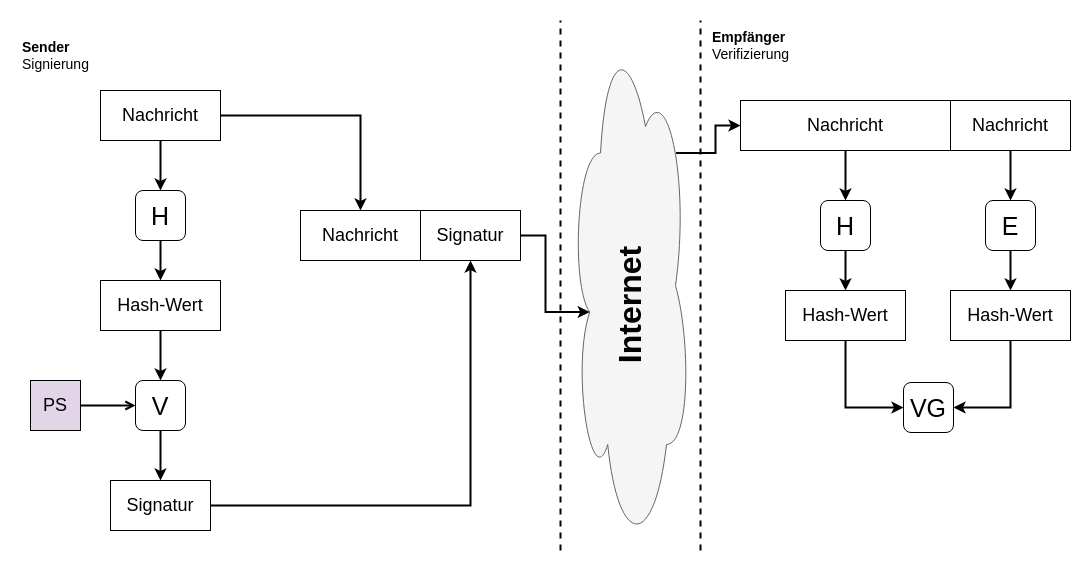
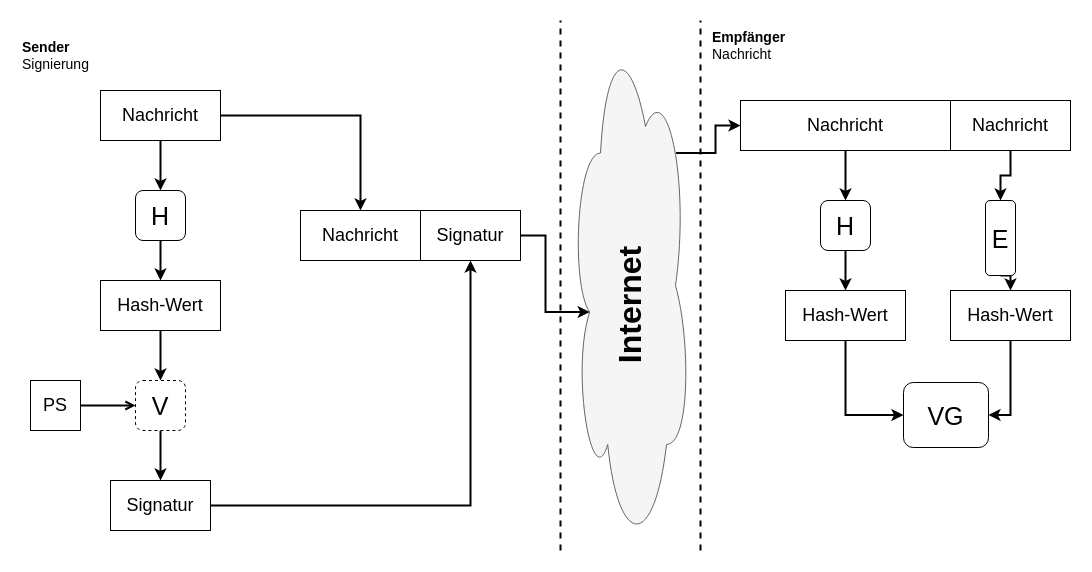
  <mxCell id="0" />
  <mxCell id="1" parent="0" />
  <mxCell id="2" style="edgeStyle=orthogonalEdgeStyle;rounded=0;orthogonalLoop=1;jettySize=auto;html=1;exitX=1;exitY=0.5;exitDx=0;exitDy=0;strokeWidth=2;" edge="1" parent="1" source="4" target="5"><mxGeometry relative="1" as="geometry" /></mxCell>
  <mxCell id="3" style="edgeStyle=orthogonalEdgeStyle;rounded=0;orthogonalLoop=1;jettySize=auto;html=1;strokeWidth=2;" edge="1" parent="1" source="4" target="8"><mxGeometry relative="1" as="geometry" /></mxCell>
  <mxCell id="4" value="&lt;font style=&quot;font-size: 18px;&quot;&gt;Nachricht&lt;/font&gt;" style="rounded=0;whiteSpace=wrap;html=1;" vertex="1" parent="1"><mxGeometry x="100" y="90" width="120" height="50" as="geometry" /></mxCell>
  <mxCell id="5" value="&lt;font style=&quot;font-size: 18px;&quot;&gt;Nachricht&lt;/font&gt;" style="rounded=0;whiteSpace=wrap;html=1;" vertex="1" parent="1"><mxGeometry x="300" y="210" width="120" height="50" as="geometry" /></mxCell>
  <mxCell id="6" value="&lt;font style=&quot;font-size: 18px;&quot;&gt;Signatur&lt;/font&gt;" style="rounded=0;whiteSpace=wrap;html=1;" vertex="1" parent="1"><mxGeometry x="420" y="210" width="100" height="50" as="geometry" /></mxCell>
  <mxCell id="7" style="edgeStyle=orthogonalEdgeStyle;rounded=0;orthogonalLoop=1;jettySize=auto;html=1;exitX=0.5;exitY=1;exitDx=0;exitDy=0;entryX=0.5;entryY=0;entryDx=0;entryDy=0;strokeWidth=2;" edge="1" parent="1" source="8" target="10"><mxGeometry relative="1" as="geometry" /></mxCell>
  <mxCell id="8" value="&lt;font style=&quot;font-size: 25px;&quot;&gt;H&lt;/font&gt;" style="rounded=1;whiteSpace=wrap;html=1;" vertex="1" parent="1"><mxGeometry x="135" y="190" width="50" height="50" as="geometry" /></mxCell>
  <mxCell id="9" style="edgeStyle=orthogonalEdgeStyle;rounded=0;orthogonalLoop=1;jettySize=auto;html=1;entryX=0.5;entryY=0;entryDx=0;entryDy=0;strokeWidth=2;" edge="1" parent="1" source="10" target="12"><mxGeometry relative="1" as="geometry" /></mxCell>
  <mxCell id="10" value="&lt;font style=&quot;font-size: 18px;&quot;&gt;Hash-Wert&lt;/font&gt;" style="rounded=0;whiteSpace=wrap;html=1;" vertex="1" parent="1"><mxGeometry x="100" y="280" width="120" height="50" as="geometry" /></mxCell>
  <mxCell id="11" style="edgeStyle=orthogonalEdgeStyle;rounded=0;orthogonalLoop=1;jettySize=auto;html=1;strokeWidth=2;" edge="1" parent="1" source="12" target="16"><mxGeometry relative="1" as="geometry" /></mxCell>
- <mxCell id="12" value="&lt;font style=&quot;font-size: 25px;&quot;&gt;V&lt;/font&gt;" style="rounded=1;whiteSpace=wrap;html=1;" vertex="1" parent="1"><mxGeometry x="135" y="380" width="50" height="50" as="geometry" /></mxCell>
+ <mxCell id="12" value="&lt;font style=&quot;font-size: 25px;&quot;&gt;V&lt;/font&gt;" style="rounded=1;whiteSpace=wrap;html=1;dashed=1;" vertex="1" parent="1"><mxGeometry x="135" y="380" width="50" height="50" as="geometry" /></mxCell>
  <mxCell id="13" style="edgeStyle=orthogonalEdgeStyle;rounded=0;orthogonalLoop=1;jettySize=auto;html=1;entryX=0;entryY=0.5;entryDx=0;entryDy=0;strokeWidth=2;endArrow=open;endFill=0;" edge="1" parent="1" source="14" target="12"><mxGeometry relative="1" as="geometry" /></mxCell>
- <mxCell id="14" value="&lt;font style=&quot;font-size: 18px;&quot;&gt;PS&lt;/font&gt;" style="rounded=0;whiteSpace=wrap;html=1;fillColor=#e1d5e7;" vertex="1" parent="1"><mxGeometry x="30" y="380" width="50" height="50" as="geometry" /></mxCell>
+ <mxCell id="14" value="&lt;font style=&quot;font-size: 18px;&quot;&gt;PS&lt;/font&gt;" style="rounded=0;whiteSpace=wrap;html=1;" vertex="1" parent="1"><mxGeometry x="30" y="380" width="50" height="50" as="geometry" /></mxCell>
  <mxCell id="15" style="edgeStyle=orthogonalEdgeStyle;rounded=0;orthogonalLoop=1;jettySize=auto;html=1;strokeWidth=2;" edge="1" parent="1" source="16" target="6"><mxGeometry relative="1" as="geometry" /></mxCell>
  <mxCell id="16" value="&lt;font style=&quot;font-size: 18px;&quot;&gt;Signatur&lt;/font&gt;" style="rounded=0;whiteSpace=wrap;html=1;" vertex="1" parent="1"><mxGeometry x="110" y="480" width="100" height="50" as="geometry" /></mxCell>
  <mxCell id="17" value="&lt;font style=&quot;font-size: 14px;&quot;&gt;&lt;b style=&quot;&quot;&gt;Sender&lt;/b&gt;&lt;br&gt;&lt;/font&gt;&lt;div style=&quot;font-size: 14px;&quot;&gt;&lt;span style=&quot;background-color: initial;&quot;&gt;&lt;font style=&quot;font-size: 14px;&quot;&gt;Signierung&lt;/font&gt;&lt;/span&gt;&lt;/div&gt;" style="text;html=1;align=left;verticalAlign=middle;resizable=0;points=[];autosize=1;strokeColor=none;fillColor=none;" vertex="1" parent="1"><mxGeometry x="20" y="30" width="90" height="50" as="geometry" /></mxCell>
  <mxCell id="18" value="" style="endArrow=none;dashed=1;html=1;rounded=0;strokeWidth=2;" edge="1" parent="1"><mxGeometry width="50" height="50" relative="1" as="geometry"><mxPoint x="560" y="550" as="sourcePoint" /><mxPoint x="560" as="targetPoint" y="20" /></mxGeometry></mxCell>
  <mxCell id="19" style="edgeStyle=orthogonalEdgeStyle;rounded=0;orthogonalLoop=1;jettySize=auto;html=1;exitX=0.88;exitY=0.25;exitDx=0;exitDy=0;exitPerimeter=0;entryX=0;entryY=0.5;entryDx=0;entryDy=0;strokeWidth=2;" edge="1" parent="1" source="20" target="25"><mxGeometry relative="1" as="geometry" /></mxCell>
  <mxCell id="20" value="" style="ellipse;shape=cloud;whiteSpace=wrap;html=1;fillColor=#f5f5f5;strokeColor=#666666;fontColor=#333333;" vertex="1" parent="1"><mxGeometry x="570" width="120" height="530" as="geometry" y="20" /></mxCell>
  <mxCell id="21" value="" style="endArrow=none;dashed=1;html=1;rounded=0;strokeWidth=2;" edge="1" parent="1"><mxGeometry width="50" height="50" relative="1" as="geometry"><mxPoint x="700" y="550" as="sourcePoint" /><mxPoint x="700" as="targetPoint" y="20" /></mxGeometry></mxCell>
  <mxCell id="22" value="&lt;b&gt;&lt;font style=&quot;font-size: 32px;&quot;&gt;Internet&lt;/font&gt;&lt;/b&gt;" style="text;html=1;align=center;verticalAlign=middle;resizable=0;points=[];autosize=1;strokeColor=none;fillColor=none;rotation=-90;" vertex="1" parent="1"><mxGeometry x="560" y="280" width="140" height="50" as="geometry" /></mxCell>
  <mxCell id="23" style="edgeStyle=orthogonalEdgeStyle;rounded=0;orthogonalLoop=1;jettySize=auto;html=1;entryX=0.16;entryY=0.55;entryDx=0;entryDy=0;entryPerimeter=0;strokeWidth=2;" edge="1" parent="1" source="6" target="20"><mxGeometry relative="1" as="geometry" /></mxCell>
  <mxCell id="24" style="edgeStyle=orthogonalEdgeStyle;rounded=0;orthogonalLoop=1;jettySize=auto;html=1;strokeWidth=2;" edge="1" parent="1" source="25" target="27"><mxGeometry relative="1" as="geometry" /></mxCell>
  <mxCell id="25" value="&lt;font style=&quot;font-size: 18px;&quot;&gt;Nachricht&lt;/font&gt;" style="rounded=0;whiteSpace=wrap;html=1;" vertex="1" parent="1"><mxGeometry x="740" y="100" width="210" height="50" as="geometry" /></mxCell>
  <mxCell id="26" style="edgeStyle=orthogonalEdgeStyle;rounded=0;orthogonalLoop=1;jettySize=auto;html=1;exitX=0.5;exitY=1;exitDx=0;exitDy=0;entryX=0.5;entryY=0;entryDx=0;entryDy=0;strokeWidth=2;" edge="1" parent="1" source="27" target="29"><mxGeometry relative="1" as="geometry" /></mxCell>
  <mxCell id="27" value="&lt;font style=&quot;font-size: 25px;&quot;&gt;H&lt;/font&gt;" style="rounded=1;whiteSpace=wrap;html=1;" vertex="1" parent="1"><mxGeometry x="820" y="200" width="50" height="50" as="geometry" /></mxCell>
  <mxCell id="28" style="edgeStyle=orthogonalEdgeStyle;rounded=0;orthogonalLoop=1;jettySize=auto;html=1;entryX=0;entryY=0.5;entryDx=0;entryDy=0;strokeWidth=2;" edge="1" parent="1" source="29" target="30"><mxGeometry relative="1" as="geometry" /></mxCell>
  <mxCell id="29" value="&lt;font style=&quot;font-size: 18px;&quot;&gt;Hash-Wert&lt;/font&gt;" style="rounded=0;whiteSpace=wrap;html=1;" vertex="1" parent="1"><mxGeometry x="785" y="290" width="120" height="50" as="geometry" /></mxCell>
- <mxCell id="30" value="&lt;font style=&quot;font-size: 25px;&quot;&gt;VG&lt;/font&gt;" style="rounded=1;whiteSpace=wrap;html=1;" vertex="1" parent="1"><mxGeometry x="903" y="382" width="50" height="50" as="geometry" /></mxCell>
+ <mxCell id="30" value="&lt;font style=&quot;font-size: 25px;&quot;&gt;VG&lt;/font&gt;" style="rounded=1;whiteSpace=wrap;html=1;" vertex="1" parent="1"><mxGeometry x="903" y="382" width="85" height="65" as="geometry" /></mxCell>
  <mxCell id="31" style="edgeStyle=orthogonalEdgeStyle;rounded=0;orthogonalLoop=1;jettySize=auto;html=1;strokeWidth=2;" edge="1" parent="1" source="32" target="34"><mxGeometry relative="1" as="geometry" /></mxCell>
  <mxCell id="32" value="&lt;font style=&quot;font-size: 18px;&quot;&gt;Nachricht&lt;/font&gt;" style="rounded=0;whiteSpace=wrap;html=1;" vertex="1" parent="1"><mxGeometry x="950" y="100" width="120" height="50" as="geometry" /></mxCell>
  <mxCell id="33" style="edgeStyle=orthogonalEdgeStyle;rounded=0;orthogonalLoop=1;jettySize=auto;html=1;exitX=0.5;exitY=1;exitDx=0;exitDy=0;entryX=0.5;entryY=0;entryDx=0;entryDy=0;strokeWidth=2;" edge="1" parent="1" source="34" target="36"><mxGeometry relative="1" as="geometry" /></mxCell>
- <mxCell id="34" value="&lt;font style=&quot;font-size: 25px;&quot;&gt;E&lt;/font&gt;" style="rounded=1;whiteSpace=wrap;html=1;" vertex="1" parent="1"><mxGeometry x="985" y="200" width="50" height="50" as="geometry" /></mxCell>
+ <mxCell id="34" value="&lt;font style=&quot;font-size: 25px;&quot;&gt;E&lt;/font&gt;" style="rounded=1;whiteSpace=wrap;html=1;" vertex="1" parent="1"><mxGeometry x="985" y="200" width="30" height="75" as="geometry" /></mxCell>
  <mxCell id="35" style="edgeStyle=orthogonalEdgeStyle;rounded=0;orthogonalLoop=1;jettySize=auto;html=1;entryX=1;entryY=0.5;entryDx=0;entryDy=0;strokeWidth=2;" edge="1" parent="1" source="36" target="30"><mxGeometry relative="1" as="geometry" /></mxCell>
  <mxCell id="36" value="&lt;font style=&quot;font-size: 18px;&quot;&gt;Hash-Wert&lt;/font&gt;" style="rounded=0;whiteSpace=wrap;html=1;" vertex="1" parent="1"><mxGeometry x="950" y="290" width="120" height="50" as="geometry" /></mxCell>
- <mxCell id="37" value="&lt;font style=&quot;font-size: 14px;&quot;&gt;&lt;b style=&quot;&quot;&gt;Empfänger&lt;/b&gt;&lt;br&gt;&lt;/font&gt;&lt;div style=&quot;font-size: 14px;&quot;&gt;Verifizierung&lt;/div&gt;" style="text;html=1;align=left;verticalAlign=middle;resizable=0;points=[];autosize=1;strokeColor=none;fillColor=none;" vertex="1" parent="1"><mxGeometry x="710" width="100" height="50" as="geometry" y="20" /></mxCell>
+ <mxCell id="37" value="&lt;font style=&quot;font-size: 14px;&quot;&gt;&lt;b style=&quot;&quot;&gt;Empfänger&lt;/b&gt;&lt;br&gt;&lt;/font&gt;&lt;div style=&quot;font-size: 14px;&quot;&gt;Nachricht&lt;/div&gt;" style="text;html=1;align=left;verticalAlign=middle;resizable=0;points=[];autosize=1;strokeColor=none;fillColor=none;" vertex="1" parent="1"><mxGeometry x="710" width="100" height="50" as="geometry" y="20" /></mxCell>
